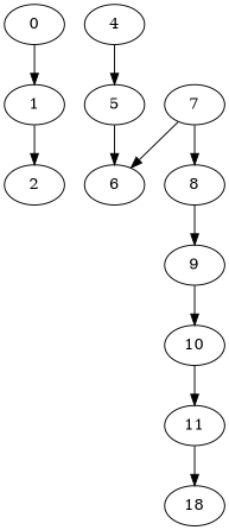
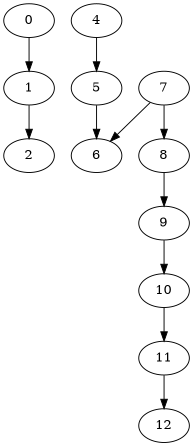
  digraph {
    edge [heightLimit=3 primaryType=sideStreet secondaryType=none village=VillageB weight=10]
    0
    1
    2
    4
    5
    6
    7
    8
    9
    10
    11
-   12 [label=18]
+   12
    0 -> 1 [heightLimit=4 secondaryType=oneWayStreet village=VillageA]
    1 -> 2 [heightLimit=2 secondaryType=tunnel village=VillageA weight=17]
    4 -> 5 [heightLimit=5 primaryType=mainStreet village=VillageA weight=20]
    5 -> 6 [heightLimit=5 primaryType=mainStreet village=VillageA weight=6]
    7 -> 6 [weight=8]
    7 -> 8 [weight=6]
    8 -> 9 [primaryType=mainStreet weight=4]
    9 -> 10
    10 -> 11 [weight=12]
    11 -> 12 [primaryType=mainStreet weight=25]
  }
